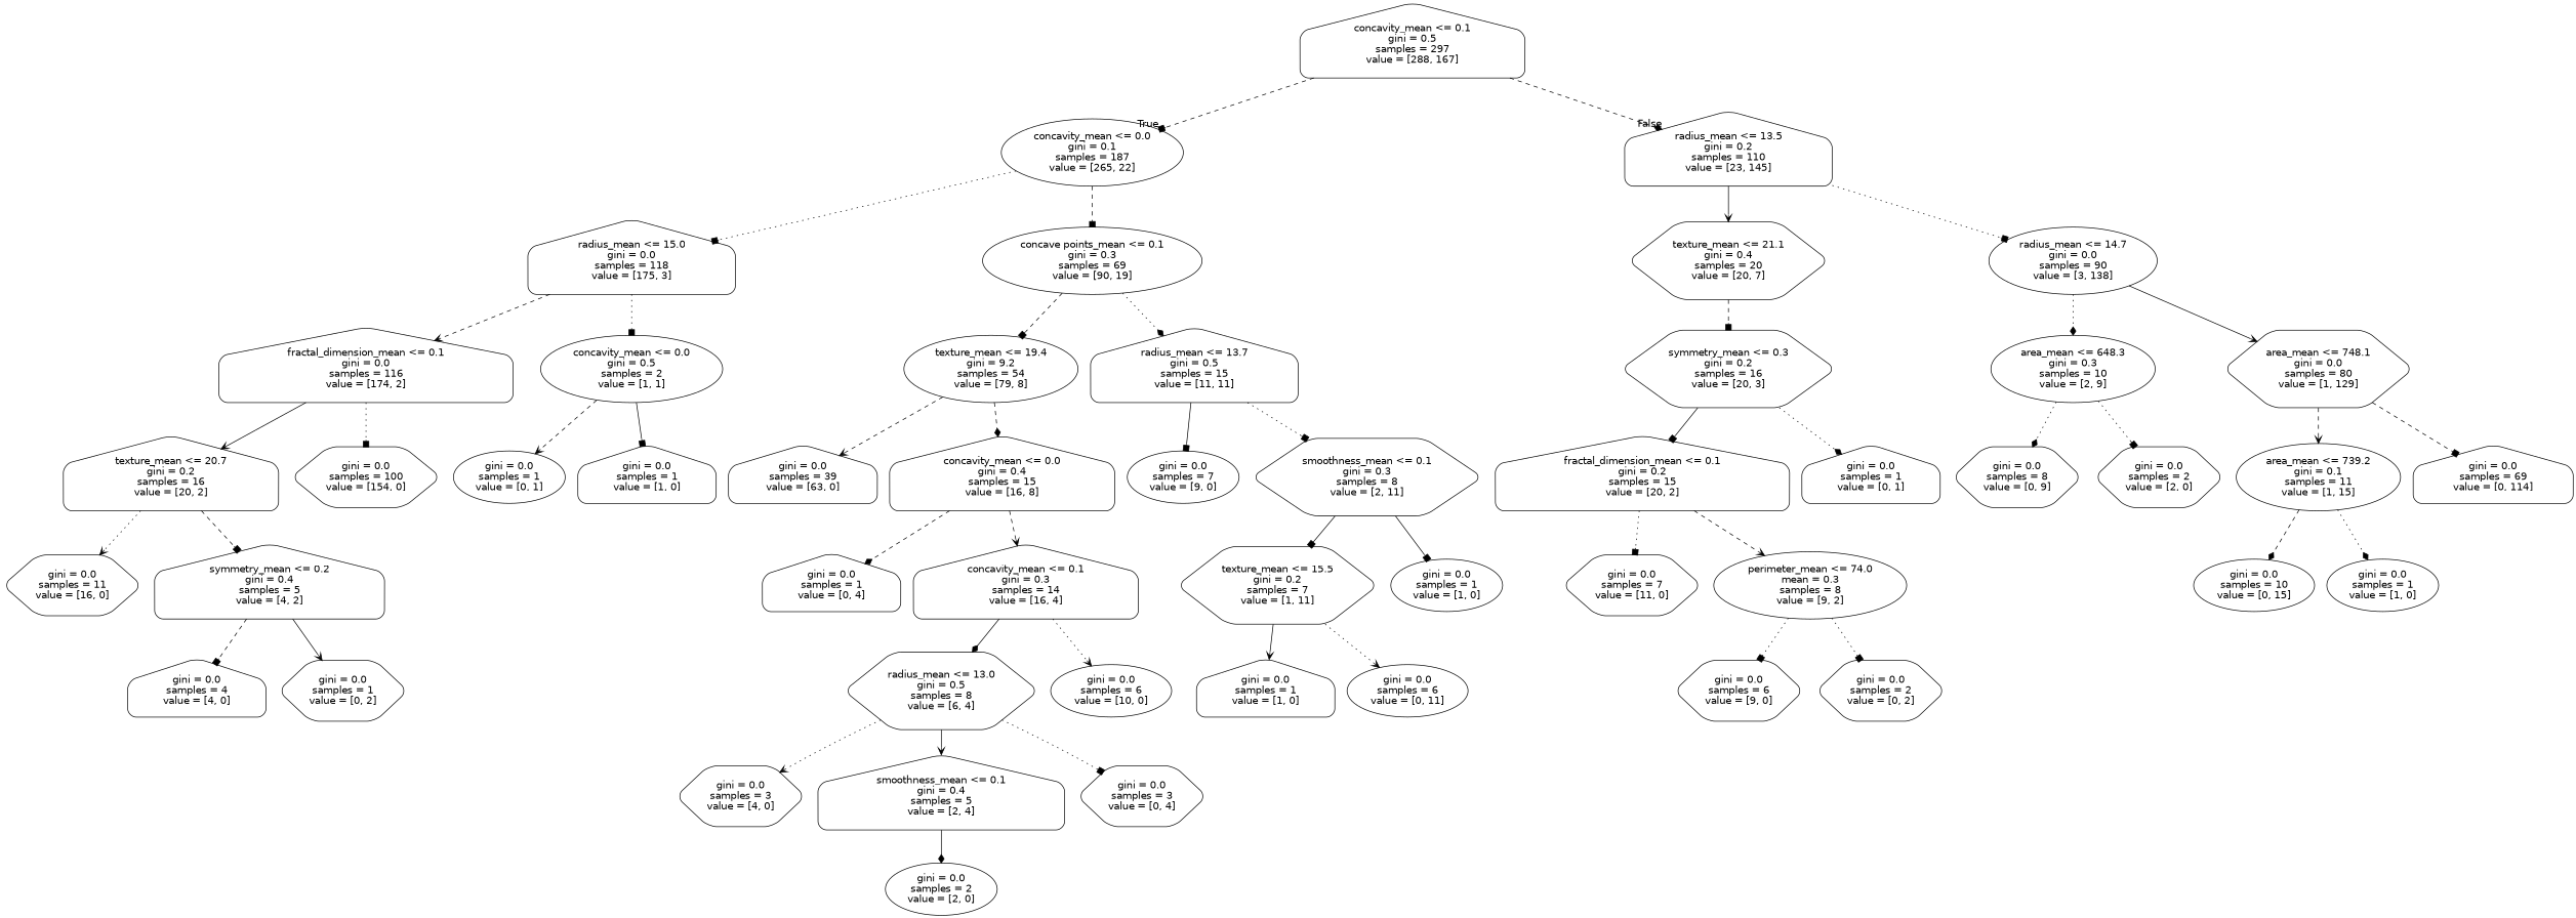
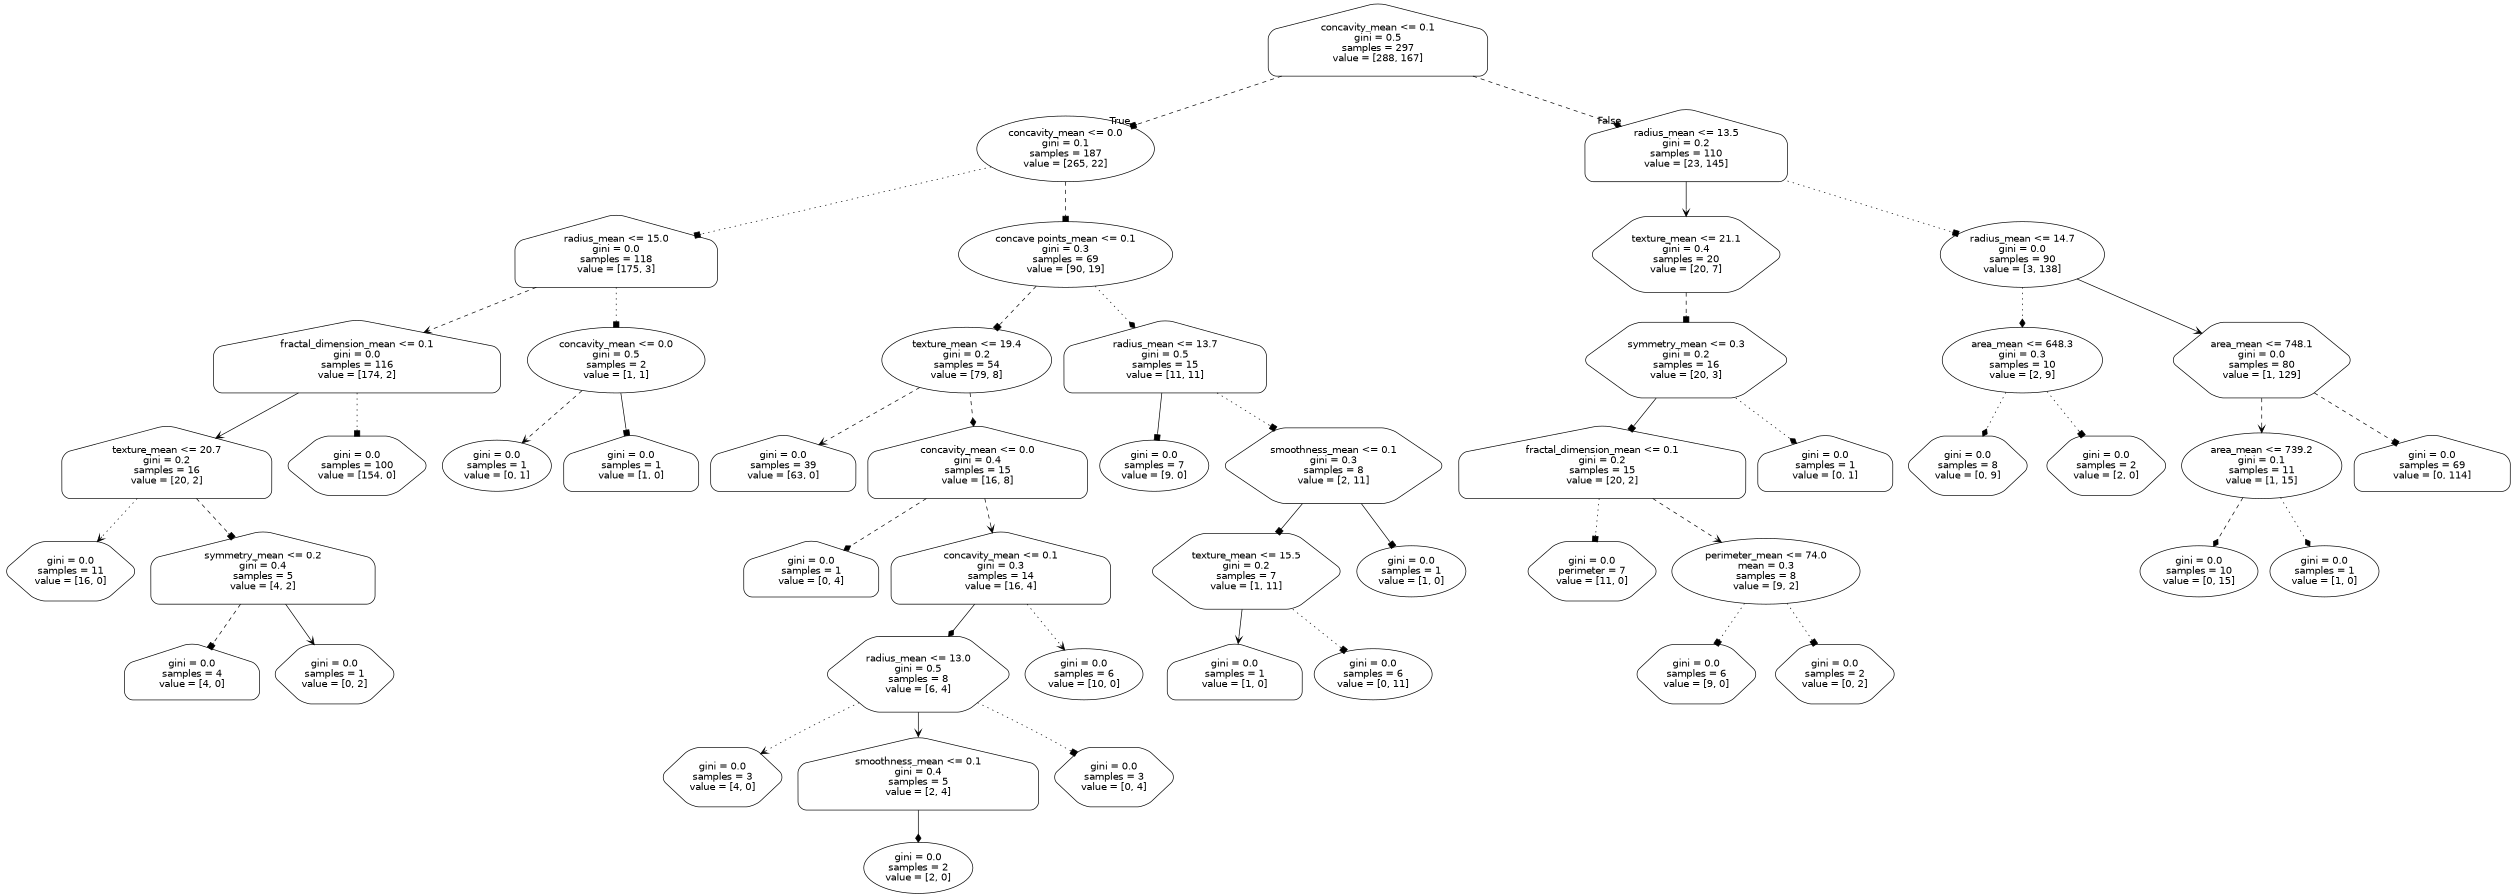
  digraph {
    node [color=black fontname=helvetica shape=house style=rounded]
    edge [arrowhead=box fontname=helvetica style=dotted]
    n1 [label="concavity_mean <= 0.1\ngini = 0.5\nsamples = 297\nvalue = [288, 167]"]
    n2 [label="concavity_mean <= 0.0\ngini = 0.1\nsamples = 187\nvalue = [265, 22]" shape=ellipse]
    n3 [label="radius_mean <= 13.5\ngini = 0.2\nsamples = 110\nvalue = [23, 145]"]
    n4 [label="radius_mean <= 15.0\ngini = 0.0\nsamples = 118\nvalue = [175, 3]"]
    n5 [label="concave points_mean <= 0.1\ngini = 0.3\nsamples = 69\nvalue = [90, 19]" shape=ellipse]
    n6 [label="texture_mean <= 21.1\ngini = 0.4\nsamples = 20\nvalue = [20, 7]" shape=hexagon]
    n7 [label="radius_mean <= 14.7\ngini = 0.0\nsamples = 90\nvalue = [3, 138]" shape=ellipse]
    n8 [label="fractal_dimension_mean <= 0.1\ngini = 0.0\nsamples = 116\nvalue = [174, 2]"]
    n9 [label="concavity_mean <= 0.0\ngini = 0.5\nsamples = 2\nvalue = [1, 1]" shape=ellipse]
-   n10 [label="texture_mean <= 19.4\ngini = 9.2\nsamples = 54\nvalue = [79, 8]" shape=ellipse]
+   n10 [label="texture_mean <= 19.4\ngini = 0.2\nsamples = 54\nvalue = [79, 8]" shape=ellipse]
    n11 [label="radius_mean <= 13.7\ngini = 0.5\nsamples = 15\nvalue = [11, 11]"]
    n12 [label="texture_mean <= 20.7\ngini = 0.2\nsamples = 16\nvalue = [20, 2]"]
    n13 [label="gini = 0.0\nsamples = 100\nvalue = [154, 0]" shape=hexagon]
    n14 [label="gini = 0.0\nsamples = 1\nvalue = [0, 1]" shape=ellipse]
    n15 [label="gini = 0.0\nsamples = 1\nvalue = [1, 0]"]
    n16 [label="gini = 0.0\nsamples = 11\nvalue = [16, 0]" shape=hexagon]
    n17 [label="symmetry_mean <= 0.2\ngini = 0.4\nsamples = 5\nvalue = [4, 2]"]
    n18 [label="gini = 0.0\nsamples = 4\nvalue = [4, 0]"]
    n19 [label="gini = 0.0\nsamples = 1\nvalue = [0, 2]" shape=hexagon]
    n20 [label="gini = 0.0\nsamples = 39\nvalue = [63, 0]"]
    n21 [label="concavity_mean <= 0.0\ngini = 0.4\nsamples = 15\nvalue = [16, 8]"]
    n22 [label="gini = 0.0\nsamples = 7\nvalue = [9, 0]" shape=ellipse]
    n23 [label="smoothness_mean <= 0.1\ngini = 0.3\nsamples = 8\nvalue = [2, 11]" shape=hexagon]
    n24 [label="gini = 0.0\nsamples = 1\nvalue = [0, 4]"]
    n25 [label="concavity_mean <= 0.1\ngini = 0.3\nsamples = 14\nvalue = [16, 4]"]
    n26 [label="radius_mean <= 13.0\ngini = 0.5\nsamples = 8\nvalue = [6, 4]" shape=hexagon]
    n27 [label="gini = 0.0\nsamples = 6\nvalue = [10, 0]" shape=ellipse]
    n28 [label="gini = 0.0\nsamples = 3\nvalue = [4, 0]" shape=hexagon]
    n29 [label="smoothness_mean <= 0.1\ngini = 0.4\nsamples = 5\nvalue = [2, 4]"]
    n30 [label="gini = 0.0\nsamples = 3\nvalue = [0, 4]" shape=hexagon]
    n31 [label="gini = 0.0\nsamples = 2\nvalue = [2, 0]" shape=ellipse]
    n32 [label="texture_mean <= 15.5\ngini = 0.2\nsamples = 7\nvalue = [1, 11]" shape=hexagon]
    n33 [label="gini = 0.0\nsamples = 1\nvalue = [1, 0]" shape=ellipse]
    n34 [label="gini = 0.0\nsamples = 1\nvalue = [1, 0]"]
    n35 [label="gini = 0.0\nsamples = 6\nvalue = [0, 11]" shape=ellipse]
    n36 [label="symmetry_mean <= 0.3\ngini = 0.2\nsamples = 16\nvalue = [20, 3]" shape=hexagon]
    n37 [label="area_mean <= 648.3\ngini = 0.3\nsamples = 10\nvalue = [2, 9]" shape=ellipse]
    n38 [label="area_mean <= 748.1\ngini = 0.0\nsamples = 80\nvalue = [1, 129]" shape=hexagon]
    n39 [label="fractal_dimension_mean <= 0.1\ngini = 0.2\nsamples = 15\nvalue = [20, 2]"]
    n40 [label="gini = 0.0\nsamples = 1\nvalue = [0, 1]"]
-   n41 [label="gini = 0.0\nsamples = 7\nvalue = [11, 0]" shape=hexagon]
+   n41 [label="gini = 0.0\nperimeter = 7\nvalue = [11, 0]" shape=hexagon]
    n42 [label="perimeter_mean <= 74.0\nmean = 0.3\nsamples = 8\nvalue = [9, 2]" shape=ellipse]
    n43 [label="gini = 0.0\nsamples = 6\nvalue = [9, 0]" shape=hexagon]
    n44 [label="gini = 0.0\nsamples = 2\nvalue = [0, 2]" shape=hexagon]
    n45 [label="gini = 0.0\nsamples = 8\nvalue = [0, 9]" shape=hexagon]
    n46 [label="gini = 0.0\nsamples = 2\nvalue = [2, 0]" shape=hexagon]
    n47 [label="area_mean <= 739.2\ngini = 0.1\nsamples = 11\nvalue = [1, 15]" shape=ellipse]
    n48 [label="gini = 0.0\nsamples = 69\nvalue = [0, 114]"]
    n49 [label="gini = 0.0\nsamples = 10\nvalue = [0, 15]" shape=ellipse]
    n50 [label="gini = 0.0\nsamples = 1\nvalue = [1, 0]" shape=ellipse]
    n1 -> n2 [headlabel=True labelangle=45 labeldistance=2.5 style=dashed]
    n1 -> n3 [arrowhead=diamond headlabel=False labelangle=-45 labeldistance=2.5 style=dashed]
    n2 -> n4
    n2 -> n5 [style=dashed]
    n3 -> n6 [arrowhead=vee style=solid]
    n3 -> n7
    n4 -> n8 [arrowhead=vee style=dashed]
    n4 -> n9
    n5 -> n10 [style=dashed]
    n5 -> n11 [arrowhead=diamond]
    n6 -> n36 [style=dashed]
    n7 -> n37 [arrowhead=diamond]
    n7 -> n38 [arrowhead=vee style=solid]
    n8 -> n12 [arrowhead=vee style=solid]
    n8 -> n13
    n9 -> n14 [arrowhead=vee style=dashed]
    n9 -> n15 [style=solid]
    n10 -> n20 [arrowhead=vee style=dashed]
    n10 -> n21 [arrowhead=diamond style=dashed]
    n11 -> n22 [style=solid]
    n11 -> n23
    n12 -> n16 [arrowhead=vee]
    n12 -> n17 [style=dashed]
    n17 -> n18 [style=dashed]
    n17 -> n19 [arrowhead=vee style=solid]
    n21 -> n24 [arrowhead=diamond style=dashed]
    n21 -> n25 [arrowhead=vee style=dashed]
    n23 -> n32 [style=solid]
    n23 -> n33 [style=solid]
    n25 -> n26 [arrowhead=diamond style=solid]
    n25 -> n27 [arrowhead=vee]
    n26 -> n28 [arrowhead=vee]
    n26 -> n29 [arrowhead=vee style=solid]
    n26 -> n30
    n29 -> n31 [arrowhead=diamond style=solid]
    n32 -> n34 [arrowhead=vee style=solid]
-   n32 -> n35 [arrowhead=vee]
+   n32 -> n35
    n36 -> n39 [style=solid]
    n36 -> n40 [arrowhead=diamond]
    n37 -> n45 [arrowhead=diamond]
    n37 -> n46
    n38 -> n47 [arrowhead=vee style=dashed]
    n38 -> n48 [style=dashed]
    n39 -> n41
    n39 -> n42 [arrowhead=vee style=dashed]
    n42 -> n43
    n42 -> n44
    n47 -> n49 [arrowhead=diamond style=dashed]
    n47 -> n50 [arrowhead=diamond]
  }
